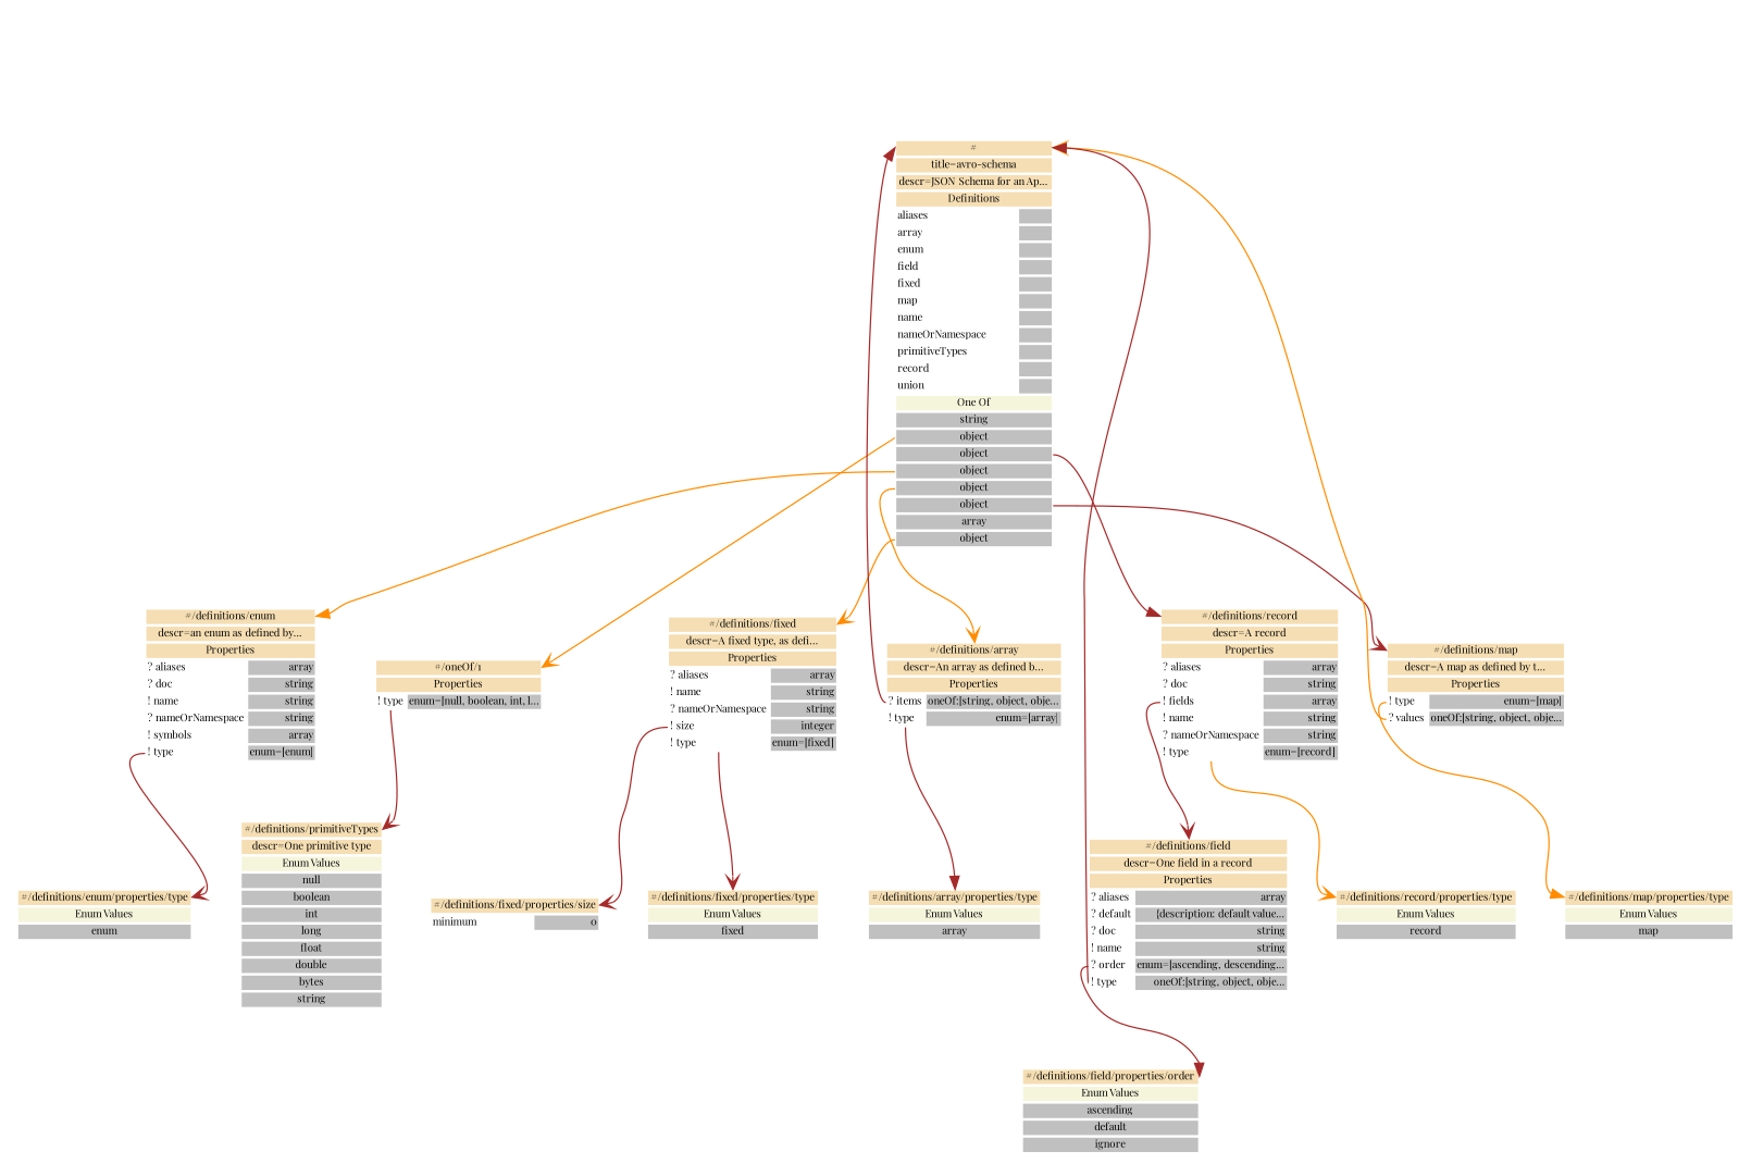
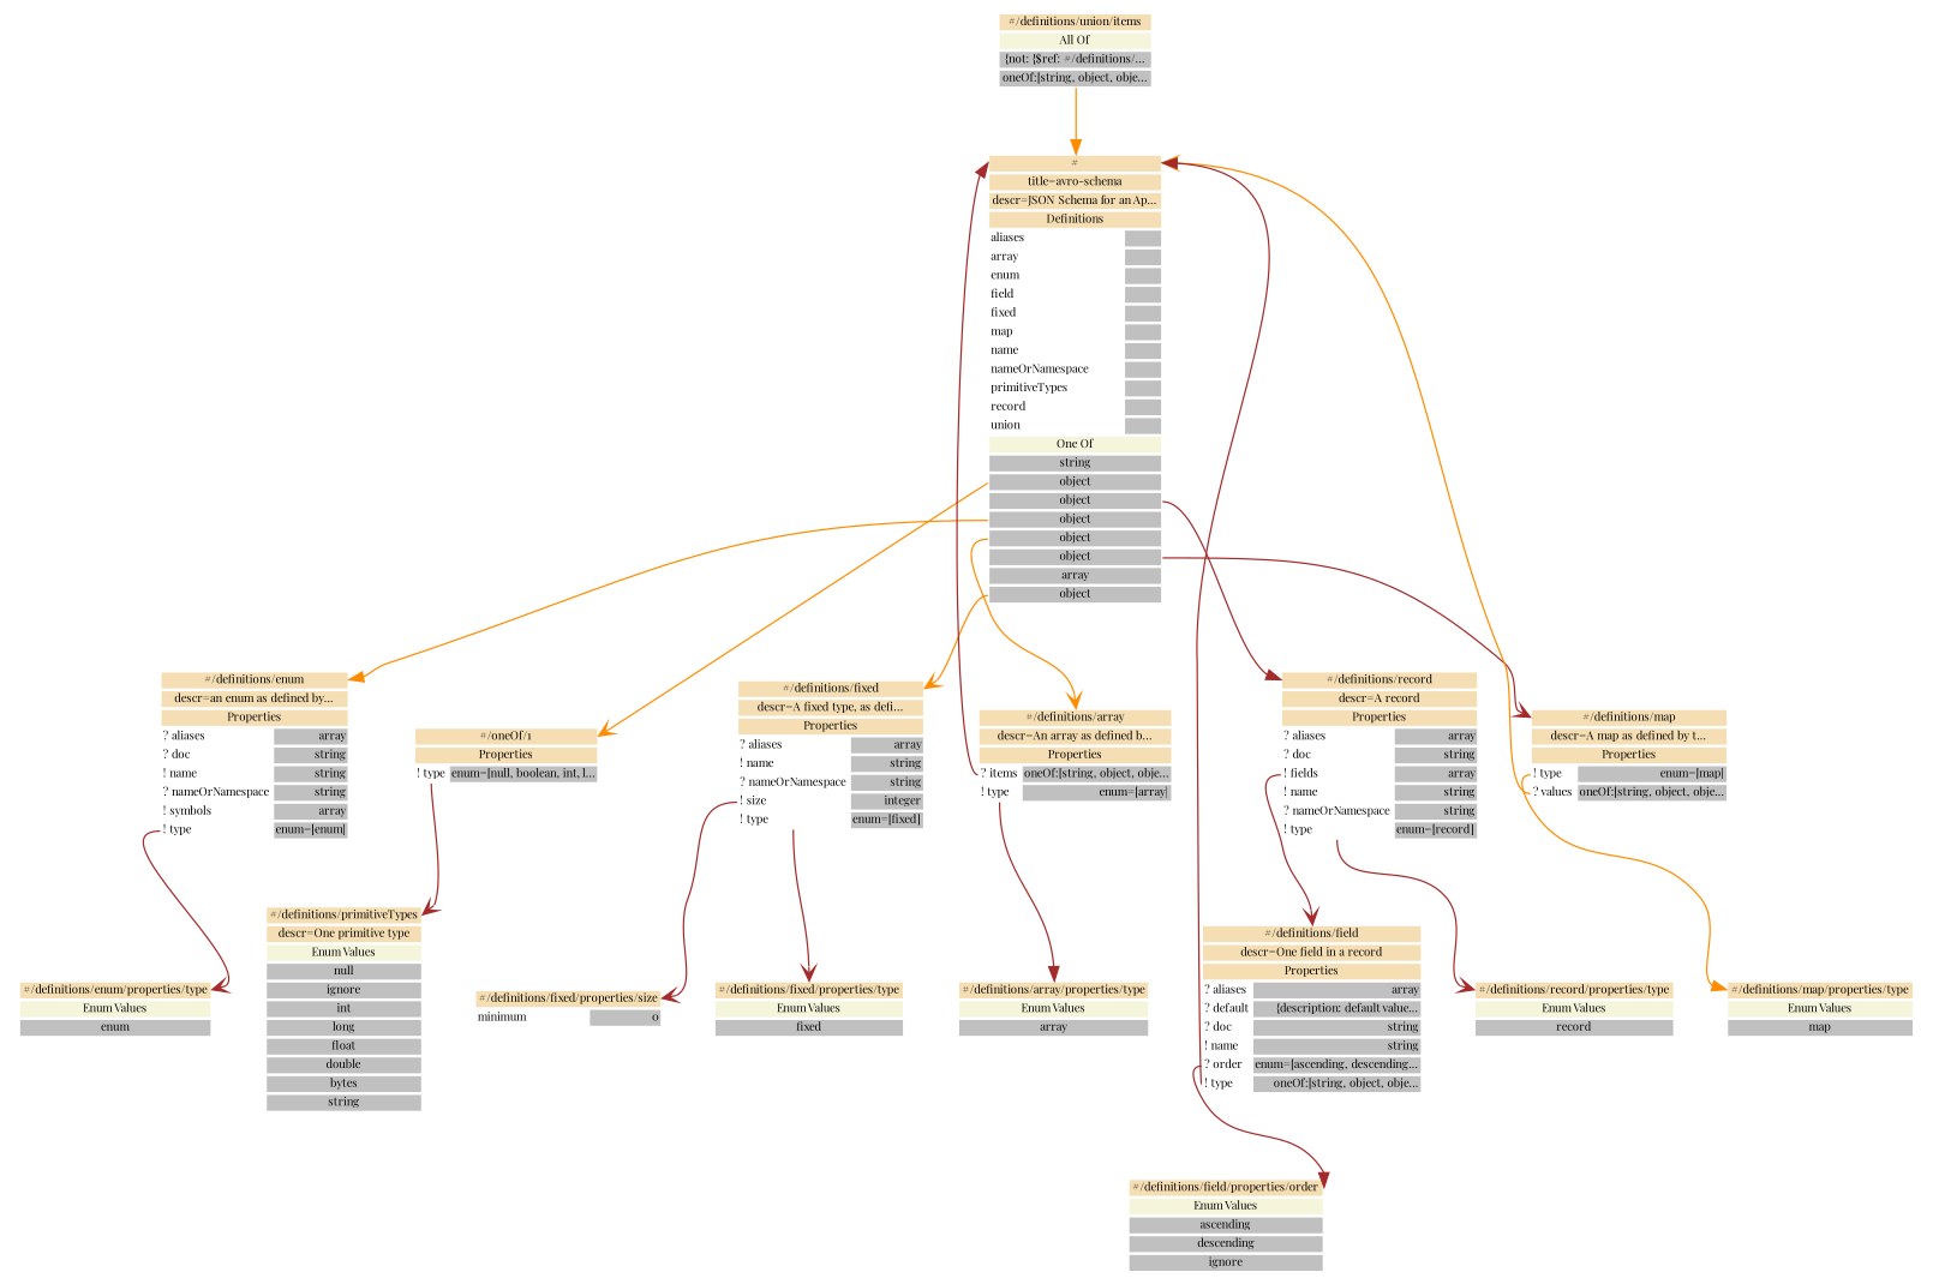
  digraph {
    fontname="Playfair Display"
    fontsize=8
    node [fontname="Playfair Display" fontsize=8 shape=plaintext]
    edge [arrowhead=vee color=brown fontname="Playfair Display" fontsize=8 headport="@path" tailport="@type"]
    n1 [label=< <table border="0" cellborder="0" cellpadding="1" bgcolor="white"> <tr><td bgcolor="wheat" align="center" colspan="2" port="@path"><font color="black">#</font></td></tr> <tr><td bgcolor="wheat" align="center" colspan="2" port=""><font color="black">title=avro-schema</font></td></tr> <tr><td bgcolor="wheat" align="center" colspan="2" port=""><font color="black">descr=JSON Schema for an Ap...</font></td></tr> <tr><td bgcolor="wheat" align="center" colspan="2"><font color="black">Definitions</font></td></tr> <tr><td align="left" port="#@aliases">aliases</td>aliases<td bgcolor="grey" align="right"></td></tr> <tr><td align="left" port="#@array">array</td>array<td bgcolor="grey" align="right"></td></tr> <tr><td align="left" port="#@enum">enum</td>enum<td bgcolor="grey" align="right"></td></tr> <tr><td align="left" port="#@field">field</td>field<td bgcolor="grey" align="right"></td></tr> <tr><td align="left" port="#@fixed">fixed</td>fixed<td bgcolor="grey" align="right"></td></tr> <tr><td align="left" port="#@map">map</td>map<td bgcolor="grey" align="right"></td></tr> <tr><td align="left" port="#@name">name</td>name<td bgcolor="grey" align="right"></td></tr> <tr><td align="left" port="#@nameOrNamespace">nameOrNamespace</td>nameOrNamespace<td bgcolor="grey" align="right"></td></tr> <tr><td align="left" port="#@primitiveTypes">primitiveTypes</td>primitiveTypes<td bgcolor="grey" align="right"></td></tr> <tr><td align="left" port="#@record">record</td>record<td bgcolor="grey" align="right"></td></tr> <tr><td align="left" port="#@union">union</td>union<td bgcolor="grey" align="right"></td></tr> <tr><td bgcolor="beige" align="center" colspan="2" port=""><font color="black">One Of</font></td></tr> <tr><td bgcolor="grey" align="center" colspan="2" port="0"><font color="black">string</font></td></tr> <tr><td bgcolor="grey" align="center" colspan="2" port="1"><font color="black">object</font></td></tr> <tr><td bgcolor="grey" align="center" colspan="2" port="2"><font color="black">object</font></td></tr> <tr><td bgcolor="grey" align="center" colspan="2" port="3"><font color="black">object</font></td></tr> <tr><td bgcolor="grey" align="center" colspan="2" port="4"><font color="black">object</font></td></tr> <tr><td bgcolor="grey" align="center" colspan="2" port="5"><font color="black">object</font></td></tr> <tr><td bgcolor="grey" align="center" colspan="2" port="6"><font color="black">array</font></td></tr> <tr><td bgcolor="grey" align="center" colspan="2" port="7"><font color="black">object</font></td></tr> </table> >]
    n2 [label=< <table border="0" cellborder="0" cellpadding="1" bgcolor="white"> <tr><td bgcolor="wheat" align="center" colspan="2" port="@path"><font color="black">#/oneOf/1</font></td></tr>   <tr><td bgcolor="wheat" align="center" colspan="2" port=""><font color="black">Properties</font></td></tr> <tr><td align="left" port="@type">! type</td>! type<td bgcolor="grey" align="right">enum=[null, boolean, int, l...</td></tr> </table> >]
    n3 [label=< <table border="0" cellborder="0" cellpadding="1" bgcolor="white"> <tr><td bgcolor="wheat" align="center" colspan="2" port="@path"><font color="black">#/definitions/record</font></td></tr>  <tr><td bgcolor="wheat" align="center" colspan="2" port=""><font color="black">descr=A record</font></td></tr> <tr><td bgcolor="wheat" align="center" colspan="2" port=""><font color="black">Properties</font></td></tr> <tr><td align="left" port="@aliases">? aliases</td>? aliases<td bgcolor="grey" align="right">array</td></tr> <tr><td align="left" port="@doc">? doc</td>? doc<td bgcolor="grey" align="right">string</td></tr> <tr><td align="left" port="@fields">! fields</td>! fields<td bgcolor="grey" align="right">array</td></tr> <tr><td align="left" port="@name">! name</td>! name<td bgcolor="grey" align="right">string</td></tr> <tr><td align="left" port="@nameOrNamespace">? nameOrNamespace</td>? nameOrNamespace<td bgcolor="grey" align="right">string</td></tr> <tr><td align="left" port="@type">! type</td>! type<td bgcolor="grey" align="right">enum=[record]</td></tr> </table> >]
    n4 [label=< <table border="0" cellborder="0" cellpadding="1" bgcolor="white"> <tr><td bgcolor="wheat" align="center" colspan="2" port="@path"><font color="black">#/definitions/enum</font></td></tr>  <tr><td bgcolor="wheat" align="center" colspan="2" port=""><font color="black">descr=an enum as defined by...</font></td></tr> <tr><td bgcolor="wheat" align="center" colspan="2" port=""><font color="black">Properties</font></td></tr> <tr><td align="left" port="@aliases">? aliases</td>? aliases<td bgcolor="grey" align="right">array</td></tr> <tr><td align="left" port="@doc">? doc</td>? doc<td bgcolor="grey" align="right">string</td></tr> <tr><td align="left" port="@name">! name</td>! name<td bgcolor="grey" align="right">string</td></tr> <tr><td align="left" port="@nameOrNamespace">? nameOrNamespace</td>? nameOrNamespace<td bgcolor="grey" align="right">string</td></tr> <tr><td align="left" port="@symbols">! symbols</td>! symbols<td bgcolor="grey" align="right">array</td></tr> <tr><td align="left" port="@type">! type</td>! type<td bgcolor="grey" align="right">enum=[enum]</td></tr> </table> >]
    n5 [label=< <table border="0" cellborder="0" cellpadding="1" bgcolor="white"> <tr><td bgcolor="wheat" align="center" colspan="2" port="@path"><font color="black">#/definitions/array</font></td></tr>  <tr><td bgcolor="wheat" align="center" colspan="2" port=""><font color="black">descr=An array as defined b...</font></td></tr> <tr><td bgcolor="wheat" align="center" colspan="2" port=""><font color="black">Properties</font></td></tr> <tr><td align="left" port="@items">? items</td>? items<td bgcolor="grey" align="right">oneOf:[string, object, obje...</td></tr> <tr><td align="left" port="@type">! type</td>! type<td bgcolor="grey" align="right">enum=[array]</td></tr> </table> >]
    n6 [label=< <table border="0" cellborder="0" cellpadding="1" bgcolor="white"> <tr><td bgcolor="wheat" align="center" colspan="2" port="@path"><font color="black">#/definitions/map</font></td></tr>  <tr><td bgcolor="wheat" align="center" colspan="2" port=""><font color="black">descr=A map as defined by t...</font></td></tr> <tr><td bgcolor="wheat" align="center" colspan="2" port=""><font color="black">Properties</font></td></tr> <tr><td align="left" port="@type">! type</td>! type<td bgcolor="grey" align="right">enum=[map]</td></tr> <tr><td align="left" port="@values">? values</td>? values<td bgcolor="grey" align="right">oneOf:[string, object, obje...</td></tr> </table> >]
    n7 [label=< <table border="0" cellborder="0" cellpadding="1" bgcolor="white"> <tr><td bgcolor="wheat" align="center" colspan="2" port="@path"><font color="black">#/definitions/fixed</font></td></tr>  <tr><td bgcolor="wheat" align="center" colspan="2" port=""><font color="black">descr=A fixed type, as defi...</font></td></tr> <tr><td bgcolor="wheat" align="center" colspan="2" port=""><font color="black">Properties</font></td></tr> <tr><td align="left" port="@aliases">? aliases</td>? aliases<td bgcolor="grey" align="right">array</td></tr> <tr><td align="left" port="@name">! name</td>! name<td bgcolor="grey" align="right">string</td></tr> <tr><td align="left" port="@nameOrNamespace">? nameOrNamespace</td>? nameOrNamespace<td bgcolor="grey" align="right">string</td></tr> <tr><td align="left" port="@size">! size</td>! size<td bgcolor="grey" align="right">integer</td></tr> <tr><td align="left" port="@type">! type</td>! type<td bgcolor="grey" align="right">enum=[fixed]</td></tr> </table> >]
-   n8 [label=< <table border="0" cellborder="0" cellpadding="1" bgcolor="white"> <tr><td bgcolor="wheat" align="center" colspan="2" port="@path"><font color="black">#/definitions/primitiveTypes</font></td></tr>  <tr><td bgcolor="wheat" align="center" colspan="2" port=""><font color="black">descr=One primitive type</font></td></tr> <tr><td bgcolor="beige" align="center" colspan="2" port=""><font color="black">Enum Values</font></td></tr> <tr><td bgcolor="grey" align="center" colspan="2" port=""><font color="black">null</font></td></tr> <tr><td bgcolor="grey" align="center" colspan="2" port=""><font color="black">boolean</font></td></tr> <tr><td bgcolor="grey" align="center" colspan="2" port=""><font color="black">int</font></td></tr> <tr><td bgcolor="grey" align="center" colspan="2" port=""><font color="black">long</font></td></tr> <tr><td bgcolor="grey" align="center" colspan="2" port=""><font color="black">float</font></td></tr> <tr><td bgcolor="grey" align="center" colspan="2" port=""><font color="black">double</font></td></tr> <tr><td bgcolor="grey" align="center" colspan="2" port=""><font color="black">bytes</font></td></tr> <tr><td bgcolor="grey" align="center" colspan="2" port=""><font color="black">string</font></td></tr> </table> >]
+   n8 [label=< <table border="0" cellborder="0" cellpadding="1" bgcolor="white"> <tr><td bgcolor="wheat" align="center" colspan="2" port="@path"><font color="black">#/definitions/primitiveTypes</font></td></tr>  <tr><td bgcolor="wheat" align="center" colspan="2" port=""><font color="black">descr=One primitive type</font></td></tr> <tr><td bgcolor="beige" align="center" colspan="2" port=""><font color="black">Enum Values</font></td></tr> <tr><td bgcolor="grey" align="center" colspan="2" port=""><font color="black">null</font></td></tr> <tr><td bgcolor="grey" align="center" colspan="2" port=""><font color="black">ignore</font></td></tr> <tr><td bgcolor="grey" align="center" colspan="2" port=""><font color="black">int</font></td></tr> <tr><td bgcolor="grey" align="center" colspan="2" port=""><font color="black">long</font></td></tr> <tr><td bgcolor="grey" align="center" colspan="2" port=""><font color="black">float</font></td></tr> <tr><td bgcolor="grey" align="center" colspan="2" port=""><font color="black">double</font></td></tr> <tr><td bgcolor="grey" align="center" colspan="2" port=""><font color="black">bytes</font></td></tr> <tr><td bgcolor="grey" align="center" colspan="2" port=""><font color="black">string</font></td></tr> </table> >]
    n9 [label=< <table border="0" cellborder="0" cellpadding="1" bgcolor="white"> <tr><td bgcolor="wheat" align="center" colspan="2" port="@path"><font color="black">#/definitions/record/properties/type</font></td></tr>   <tr><td bgcolor="beige" align="center" colspan="2" port=""><font color="black">Enum Values</font></td></tr> <tr><td bgcolor="grey" align="center" colspan="2" port=""><font color="black">record</font></td></tr> </table> >]
    n10 [label=< <table border="0" cellborder="0" cellpadding="1" bgcolor="white"> <tr><td bgcolor="wheat" align="center" colspan="2" port="@path"><font color="black">#/definitions/field</font></td></tr>  <tr><td bgcolor="wheat" align="center" colspan="2" port=""><font color="black">descr=One field in a record</font></td></tr> <tr><td bgcolor="wheat" align="center" colspan="2" port=""><font color="black">Properties</font></td></tr> <tr><td align="left" port="@aliases">? aliases</td>? aliases<td bgcolor="grey" align="right">array</td></tr> <tr><td align="left" port="@default">? default</td>? default<td bgcolor="grey" align="right">{description: default value...</td></tr> <tr><td align="left" port="@doc">? doc</td>? doc<td bgcolor="grey" align="right">string</td></tr> <tr><td align="left" port="@name">! name</td>! name<td bgcolor="grey" align="right">string</td></tr> <tr><td align="left" port="@order">? order</td>? order<td bgcolor="grey" align="right">enum=[ascending, descending...</td></tr> <tr><td align="left" port="@type">! type</td>! type<td bgcolor="grey" align="right">oneOf:[string, object, obje...</td></tr> </table> >]
    n11 [label=< <table border="0" cellborder="0" cellpadding="1" bgcolor="white"> <tr><td bgcolor="wheat" align="center" colspan="2" port="@path"><font color="black">#/definitions/enum/properties/type</font></td></tr>   <tr><td bgcolor="beige" align="center" colspan="2" port=""><font color="black">Enum Values</font></td></tr> <tr><td bgcolor="grey" align="center" colspan="2" port=""><font color="black">enum</font></td></tr> </table> >]
    n12 [label=< <table border="0" cellborder="0" cellpadding="1" bgcolor="white"> <tr><td bgcolor="wheat" align="center" colspan="2" port="@path"><font color="black">#/definitions/array/properties/type</font></td></tr>   <tr><td bgcolor="beige" align="center" colspan="2" port=""><font color="black">Enum Values</font></td></tr> <tr><td bgcolor="grey" align="center" colspan="2" port=""><font color="black">array</font></td></tr> </table> >]
    n13 [label=< <table border="0" cellborder="0" cellpadding="1" bgcolor="white"> <tr><td bgcolor="wheat" align="center" colspan="2" port="@path"><font color="black">#/definitions/map/properties/type</font></td></tr>   <tr><td bgcolor="beige" align="center" colspan="2" port=""><font color="black">Enum Values</font></td></tr> <tr><td bgcolor="grey" align="center" colspan="2" port=""><font color="black">map</font></td></tr> </table> >]
    n14 [label=< <table border="0" cellborder="0" cellpadding="1" bgcolor="white"> <tr><td bgcolor="wheat" align="center" colspan="2" port="@path"><font color="black">#/definitions/fixed/properties/type</font></td></tr>   <tr><td bgcolor="beige" align="center" colspan="2" port=""><font color="black">Enum Values</font></td></tr> <tr><td bgcolor="grey" align="center" colspan="2" port=""><font color="black">fixed</font></td></tr> </table> >]
    n15 [label=< <table border="0" cellborder="0" cellpadding="1" bgcolor="white"> <tr><td bgcolor="wheat" align="center" colspan="2" port="@path"><font color="black">#/definitions/fixed/properties/size</font></td></tr>   <tr><td align="left" port="">minimum</td>minimum<td bgcolor="grey" align="right">0</td></tr> </table> >]
-   n16 [label=< <table border="0" cellborder="0" cellpadding="1" bgcolor="white"> <tr><td bgcolor="wheat" align="center" colspan="2" port="@path"><font color="black">#/definitions/field/properties/order</font></td></tr>   <tr><td bgcolor="beige" align="center" colspan="2" port=""><font color="black">Enum Values</font></td></tr> <tr><td bgcolor="grey" align="center" colspan="2" port=""><font color="black">ascending</font></td></tr> <tr><td bgcolor="grey" align="center" colspan="2" port=""><font color="black">default</font></td></tr> <tr><td bgcolor="grey" align="center" colspan="2" port=""><font color="black">ignore</font></td></tr> </table> >]
+   n16 [label=< <table border="0" cellborder="0" cellpadding="1" bgcolor="white"> <tr><td bgcolor="wheat" align="center" colspan="2" port="@path"><font color="black">#/definitions/field/properties/order</font></td></tr>   <tr><td bgcolor="beige" align="center" colspan="2" port=""><font color="black">Enum Values</font></td></tr> <tr><td bgcolor="grey" align="center" colspan="2" port=""><font color="black">ascending</font></td></tr> <tr><td bgcolor="grey" align="center" colspan="2" port=""><font color="black">descending</font></td></tr> <tr><td bgcolor="grey" align="center" colspan="2" port=""><font color="black">ignore</font></td></tr> </table> >]
+   n17 [label=< <table border="0" cellborder="0" cellpadding="1" bgcolor="white"> <tr><td bgcolor="wheat" align="center" colspan="2" port="@path"><font color="black">#/definitions/union/items</font></td></tr>   <tr><td bgcolor="beige" align="center" colspan="2" port=""><font color="black">All Of</font></td></tr> <tr><td bgcolor="grey" align="center" colspan="2" port="0"><font color="black">{not: {$ref: #/definitions/...</font></td></tr> <tr><td bgcolor="grey" align="center" colspan="2" port="1"><font color="black">oneOf:[string, object, obje...</font></td></tr> </table> >]
    n1 -> n2 [color=darkorange tailport=1]
    n1 -> n3 [arrowhead=normal tailport=2]
    n1 -> n4 [arrowhead=normal color=darkorange tailport=3]
    n1 -> n5 [color=darkorange tailport=4]
    n1 -> n6 [tailport=5]
    n1 -> n7 [color=darkorange tailport=7]
    n2 -> n8
-   n3 -> n9 [color=darkorange]
+   n3 -> n9
    n3 -> n10 [tailport="@fields"]
    n4 -> n11
    n5 -> n1 [arrowhead=normal tailport="@items"]
    n5 -> n12 [arrowhead=normal]
    n6 -> n1 [color=darkorange tailport="@values"]
    n6 -> n13 [arrowhead=normal color=darkorange]
    n7 -> n14
    n7 -> n15 [tailport="@size"]
    n10 -> n1 [arrowhead=normal]
    n10 -> n16 [arrowhead=normal tailport="@order"]
+   n17 -> n1 [arrowhead=normal color=darkorange tailport=1]
  }
